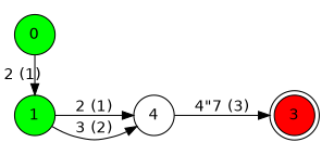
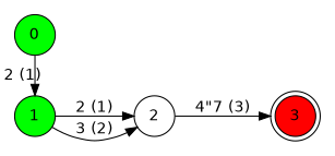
  digraph {
    fontname="DejaVu Sans"
    rankdir=LR
    node [fillcolor=green fontname="DejaVu Sans" shape=circle style=filled]
    edge [fontname="DejaVu Sans"]
    0
    1
    3 [fillcolor=red shape=doublecircle]
-   2 [label=4 fillcolor="" style=""]
+   2 [fillcolor="" style=""]
    subgraph sub_1 {
      rank=same
      0
      1
    }
    subgraph sub_2 {
      rank=min
      0
      1
    }
    subgraph sub_3 {
      rank=same
      3
    }
    subgraph sub_4 {
      rank=max
      3
    }
    0 -> 1 [label="2 (1)"]
    1 -> 2 [label="2 (1)"]
    1 -> 2 [label="3 (2)"]
    2 -> 3 [label="4\"7 (3)"]
  }
